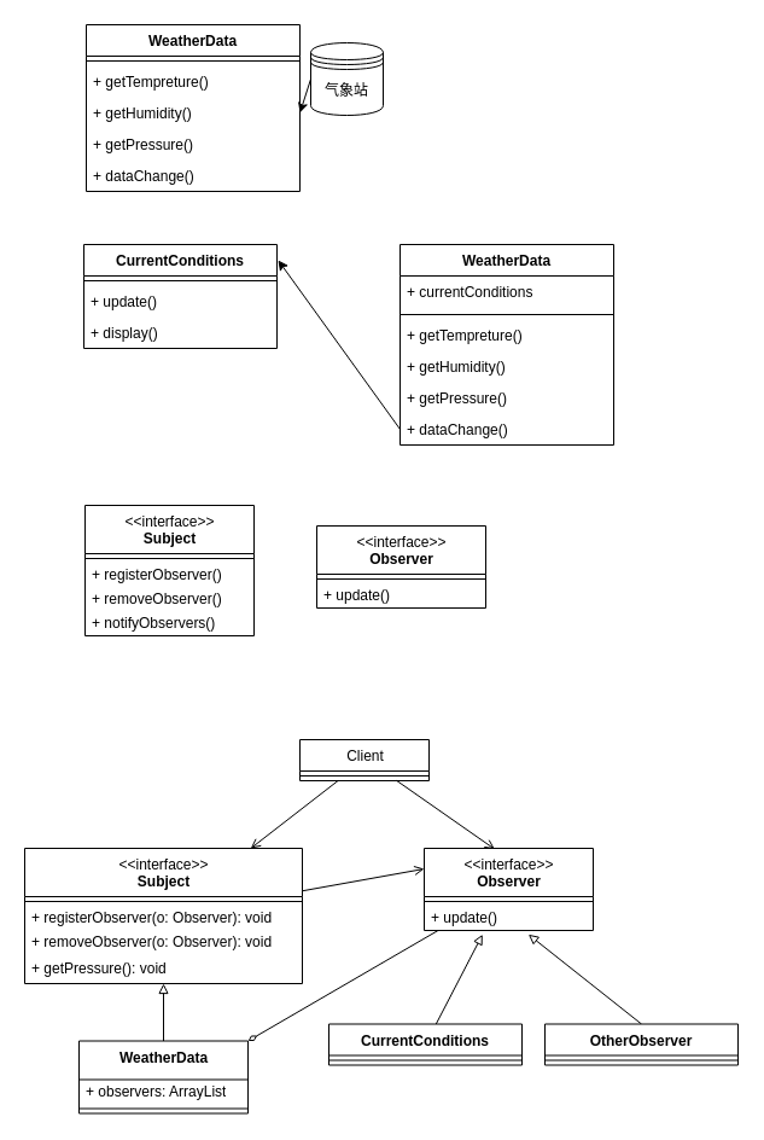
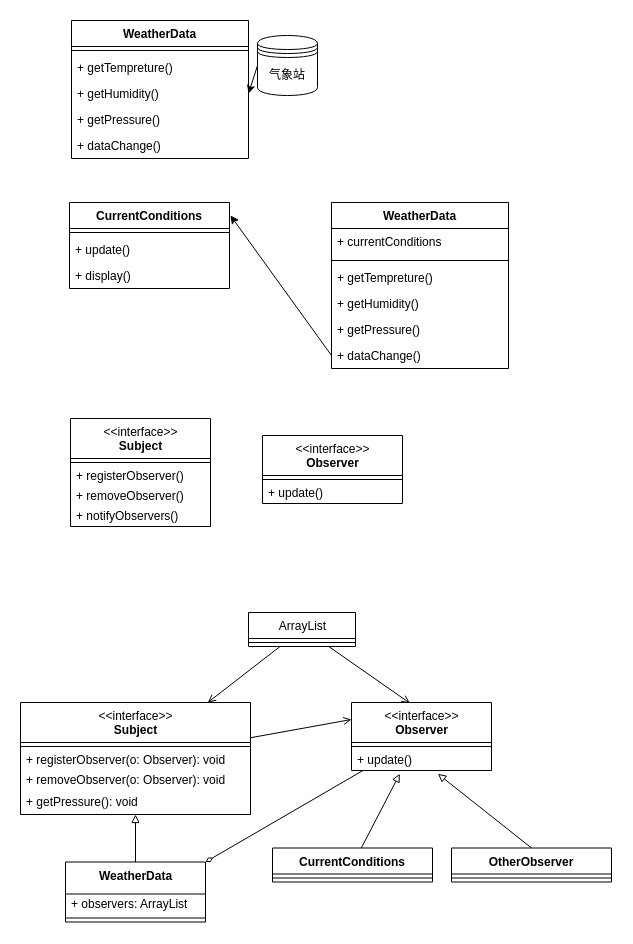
  <mxCell id="0" />
  <mxCell id="1" parent="0" />
  <mxCell id="2" style="edgeStyle=none;html=1;exitX=0;exitY=0.5;exitDx=0;exitDy=0;entryX=1;entryY=0.5;entryDx=0;entryDy=0;" parent="1" source="3" target="18" edge="1"><mxGeometry relative="1" as="geometry"><mxPoint x="245" y="84" as="targetPoint" /></mxGeometry></mxCell>
  <mxCell id="3" value="气象站" style="shape=datastore;whiteSpace=wrap;html=1;" parent="1" vertex="1"><mxGeometry x="257" y="35" width="60" height="60" as="geometry" /></mxCell>
  <mxCell id="4" value="WeatherData" style="swimlane;fontStyle=1;align=center;verticalAlign=top;childLayout=stackLayout;horizontal=1;startSize=26;horizontalStack=0;resizeParent=1;resizeParentMax=0;resizeLast=0;collapsible=1;marginBottom=0;" parent="1" vertex="1"><mxGeometry x="331" y="202" width="177" height="166" as="geometry" /></mxCell>
  <mxCell id="5" value="+ currentConditions" style="text;strokeColor=none;fillColor=none;align=left;verticalAlign=top;spacingLeft=4;spacingRight=4;overflow=hidden;rotatable=0;points=[[0,0.5],[1,0.5]];portConstraint=eastwest;" parent="4" vertex="1"><mxGeometry y="26" width="177" height="28" as="geometry" /></mxCell>
  <mxCell id="6" value="" style="line;strokeWidth=1;fillColor=none;align=left;verticalAlign=middle;spacingTop=-1;spacingLeft=3;spacingRight=3;rotatable=0;labelPosition=right;points=[];portConstraint=eastwest;strokeColor=inherit;" parent="4" vertex="1"><mxGeometry y="54" width="177" height="8" as="geometry" /></mxCell>
  <mxCell id="7" value="+ getTempreture()" style="text;strokeColor=none;fillColor=none;align=left;verticalAlign=top;spacingLeft=4;spacingRight=4;overflow=hidden;rotatable=0;points=[[0,0.5],[1,0.5]];portConstraint=eastwest;" parent="4" vertex="1"><mxGeometry y="62" width="177" height="26" as="geometry" /></mxCell>
  <mxCell id="8" value="+ getHumidity()" style="text;strokeColor=none;fillColor=none;align=left;verticalAlign=top;spacingLeft=4;spacingRight=4;overflow=hidden;rotatable=0;points=[[0,0.5],[1,0.5]];portConstraint=eastwest;" parent="4" vertex="1"><mxGeometry y="88" width="177" height="26" as="geometry" /></mxCell>
  <mxCell id="9" value="+ getPressure()" style="text;strokeColor=none;fillColor=none;align=left;verticalAlign=top;spacingLeft=4;spacingRight=4;overflow=hidden;rotatable=0;points=[[0,0.5],[1,0.5]];portConstraint=eastwest;" parent="4" vertex="1"><mxGeometry y="114" width="177" height="26" as="geometry" /></mxCell>
  <mxCell id="10" value="+ dataChange()" style="text;strokeColor=none;fillColor=none;align=left;verticalAlign=top;spacingLeft=4;spacingRight=4;overflow=hidden;rotatable=0;points=[[0,0.5],[1,0.5]];portConstraint=eastwest;" parent="4" vertex="1"><mxGeometry y="140" width="177" height="26" as="geometry" /></mxCell>
  <mxCell id="11" value="CurrentConditions" style="swimlane;fontStyle=1;align=center;verticalAlign=top;childLayout=stackLayout;horizontal=1;startSize=26;horizontalStack=0;resizeParent=1;resizeParentMax=0;resizeLast=0;collapsible=1;marginBottom=0;" parent="1" vertex="1"><mxGeometry x="69" y="202" width="160" height="86" as="geometry" /></mxCell>
  <mxCell id="12" value="" style="line;strokeWidth=1;fillColor=none;align=left;verticalAlign=middle;spacingTop=-1;spacingLeft=3;spacingRight=3;rotatable=0;labelPosition=right;points=[];portConstraint=eastwest;strokeColor=inherit;" parent="11" vertex="1"><mxGeometry y="26" width="160" height="8" as="geometry" /></mxCell>
  <mxCell id="13" value="+ update()" style="text;strokeColor=none;fillColor=none;align=left;verticalAlign=top;spacingLeft=4;spacingRight=4;overflow=hidden;rotatable=0;points=[[0,0.5],[1,0.5]];portConstraint=eastwest;" parent="11" vertex="1"><mxGeometry y="34" width="160" height="26" as="geometry" /></mxCell>
  <mxCell id="14" value="+ display()" style="text;strokeColor=none;fillColor=none;align=left;verticalAlign=top;spacingLeft=4;spacingRight=4;overflow=hidden;rotatable=0;points=[[0,0.5],[1,0.5]];portConstraint=eastwest;" parent="11" vertex="1"><mxGeometry y="60" width="160" height="26" as="geometry" /></mxCell>
  <mxCell id="15" value="WeatherData" style="swimlane;fontStyle=1;align=center;verticalAlign=top;childLayout=stackLayout;horizontal=1;startSize=26;horizontalStack=0;resizeParent=1;resizeParentMax=0;resizeLast=0;collapsible=1;marginBottom=0;" parent="1" vertex="1"><mxGeometry x="71" y="20" width="177" height="138" as="geometry" /></mxCell>
  <mxCell id="16" value="" style="line;strokeWidth=1;fillColor=none;align=left;verticalAlign=middle;spacingTop=-1;spacingLeft=3;spacingRight=3;rotatable=0;labelPosition=right;points=[];portConstraint=eastwest;strokeColor=inherit;" parent="15" vertex="1"><mxGeometry y="26" width="177" height="8" as="geometry" /></mxCell>
  <mxCell id="17" value="+ getTempreture()" style="text;strokeColor=none;fillColor=none;align=left;verticalAlign=top;spacingLeft=4;spacingRight=4;overflow=hidden;rotatable=0;points=[[0,0.5],[1,0.5]];portConstraint=eastwest;" parent="15" vertex="1"><mxGeometry y="34" width="177" height="26" as="geometry" /></mxCell>
  <mxCell id="18" value="+ getHumidity()" style="text;strokeColor=none;fillColor=none;align=left;verticalAlign=top;spacingLeft=4;spacingRight=4;overflow=hidden;rotatable=0;points=[[0,0.5],[1,0.5]];portConstraint=eastwest;" parent="15" vertex="1"><mxGeometry y="60" width="177" height="26" as="geometry" /></mxCell>
  <mxCell id="19" value="+ getPressure()" style="text;strokeColor=none;fillColor=none;align=left;verticalAlign=top;spacingLeft=4;spacingRight=4;overflow=hidden;rotatable=0;points=[[0,0.5],[1,0.5]];portConstraint=eastwest;" parent="15" vertex="1"><mxGeometry y="86" width="177" height="26" as="geometry" /></mxCell>
  <mxCell id="20" value="+ dataChange()" style="text;strokeColor=none;fillColor=none;align=left;verticalAlign=top;spacingLeft=4;spacingRight=4;overflow=hidden;rotatable=0;points=[[0,0.5],[1,0.5]];portConstraint=eastwest;" parent="15" vertex="1"><mxGeometry y="112" width="177" height="26" as="geometry" /></mxCell>
  <mxCell id="21" style="edgeStyle=none;html=1;exitX=0;exitY=0.5;exitDx=0;exitDy=0;entryX=1.006;entryY=0.151;entryDx=0;entryDy=0;entryPerimeter=0;" parent="1" source="10" target="11" edge="1"><mxGeometry relative="1" as="geometry" /></mxCell>
  <mxCell id="22" value="&amp;lt;&amp;lt;interface&amp;gt;&amp;gt;&lt;br&gt;&lt;b&gt;Subject&lt;/b&gt;" style="swimlane;fontStyle=0;align=center;verticalAlign=top;childLayout=stackLayout;horizontal=1;startSize=40;horizontalStack=0;resizeParent=1;resizeParentMax=0;resizeLast=0;collapsible=0;marginBottom=0;html=1;" vertex="1" parent="1"><mxGeometry x="70" y="418" width="140" height="108" as="geometry" /></mxCell>
  <mxCell id="23" value="" style="line;strokeWidth=1;fillColor=none;align=left;verticalAlign=middle;spacingTop=-1;spacingLeft=3;spacingRight=3;rotatable=0;labelPosition=right;points=[];portConstraint=eastwest;" vertex="1" parent="22"><mxGeometry y="40" width="140" height="8" as="geometry" /></mxCell>
  <mxCell id="24" value="+ registerObserver()" style="text;html=1;strokeColor=none;fillColor=none;align=left;verticalAlign=middle;spacingLeft=4;spacingRight=4;overflow=hidden;rotatable=0;points=[[0,0.5],[1,0.5]];portConstraint=eastwest;" vertex="1" parent="22"><mxGeometry y="48" width="140" height="20" as="geometry" /></mxCell>
  <mxCell id="25" value="+ removeObserver()" style="text;html=1;strokeColor=none;fillColor=none;align=left;verticalAlign=middle;spacingLeft=4;spacingRight=4;overflow=hidden;rotatable=0;points=[[0,0.5],[1,0.5]];portConstraint=eastwest;" vertex="1" parent="22"><mxGeometry y="68" width="140" height="20" as="geometry" /></mxCell>
  <mxCell id="26" value="+ notifyObservers()" style="text;html=1;strokeColor=none;fillColor=none;align=left;verticalAlign=middle;spacingLeft=4;spacingRight=4;overflow=hidden;rotatable=0;points=[[0,0.5],[1,0.5]];portConstraint=eastwest;" vertex="1" parent="22"><mxGeometry y="88" width="140" height="20" as="geometry" /></mxCell>
  <mxCell id="27" value="&amp;lt;&amp;lt;interface&amp;gt;&amp;gt;&lt;br&gt;&lt;b&gt;Observer&lt;/b&gt;" style="swimlane;fontStyle=0;align=center;verticalAlign=top;childLayout=stackLayout;horizontal=1;startSize=40;horizontalStack=0;resizeParent=1;resizeParentMax=0;resizeLast=0;collapsible=0;marginBottom=0;html=1;" vertex="1" parent="1"><mxGeometry x="262" y="435" width="140" height="68" as="geometry" /></mxCell>
  <mxCell id="28" value="" style="line;strokeWidth=1;fillColor=none;align=left;verticalAlign=middle;spacingTop=-1;spacingLeft=3;spacingRight=3;rotatable=0;labelPosition=right;points=[];portConstraint=eastwest;" vertex="1" parent="27"><mxGeometry y="40" width="140" height="8" as="geometry" /></mxCell>
  <mxCell id="29" value="+ update()" style="text;html=1;strokeColor=none;fillColor=none;align=left;verticalAlign=middle;spacingLeft=4;spacingRight=4;overflow=hidden;rotatable=0;points=[[0,0.5],[1,0.5]];portConstraint=eastwest;" vertex="1" parent="27"><mxGeometry y="48" width="140" height="20" as="geometry" /></mxCell>
  <mxCell id="30" style="edgeStyle=none;html=1;entryX=0;entryY=0.25;entryDx=0;entryDy=0;endArrow=open;endFill=0;" edge="1" parent="1" source="31" target="41"><mxGeometry relative="1" as="geometry" /></mxCell>
  <mxCell id="31" value="&amp;lt;&amp;lt;interface&amp;gt;&amp;gt;&lt;br&gt;&lt;b&gt;Subject&lt;/b&gt;" style="swimlane;fontStyle=0;align=center;verticalAlign=top;childLayout=stackLayout;horizontal=1;startSize=40;horizontalStack=0;resizeParent=1;resizeParentMax=0;resizeLast=0;collapsible=0;marginBottom=0;html=1;" vertex="1" parent="1"><mxGeometry x="20" y="702" width="230" height="112" as="geometry" /></mxCell>
  <mxCell id="32" value="" style="line;strokeWidth=1;fillColor=none;align=left;verticalAlign=middle;spacingTop=-1;spacingLeft=3;spacingRight=3;rotatable=0;labelPosition=right;points=[];portConstraint=eastwest;" vertex="1" parent="31"><mxGeometry y="40" width="230" height="8" as="geometry" /></mxCell>
  <mxCell id="33" value="+ registerObserver(o: Observer): void" style="text;html=1;strokeColor=none;fillColor=none;align=left;verticalAlign=middle;spacingLeft=4;spacingRight=4;overflow=hidden;rotatable=0;points=[[0,0.5],[1,0.5]];portConstraint=eastwest;" vertex="1" parent="31"><mxGeometry y="48" width="230" height="20" as="geometry" /></mxCell>
  <mxCell id="34" value="+ removeObserver(o: Observer): void" style="text;html=1;strokeColor=none;fillColor=none;align=left;verticalAlign=middle;spacingLeft=4;spacingRight=4;overflow=hidden;rotatable=0;points=[[0,0.5],[1,0.5]];portConstraint=eastwest;" vertex="1" parent="31"><mxGeometry y="68" width="230" height="20" as="geometry" /></mxCell>
  <mxCell id="35" value="+ getPressure(): void" style="text;html=1;strokeColor=none;fillColor=none;align=left;verticalAlign=middle;spacingLeft=4;spacingRight=4;overflow=hidden;rotatable=0;points=[[0,0.5],[1,0.5]];portConstraint=eastwest;" vertex="1" parent="31"><mxGeometry y="88" width="230" height="24" as="geometry" /></mxCell>
  <mxCell id="36" value="" style="edgeStyle=none;html=1;endArrow=block;endFill=0;" edge="1" parent="1" source="37" target="35"><mxGeometry relative="1" as="geometry" /></mxCell>
  <mxCell id="37" value="&lt;b&gt;WeatherData&lt;/b&gt;" style="swimlane;fontStyle=0;align=center;verticalAlign=top;childLayout=stackLayout;horizontal=1;startSize=32;horizontalStack=0;resizeParent=1;resizeParentMax=0;resizeLast=0;collapsible=0;marginBottom=0;html=1;" vertex="1" parent="1"><mxGeometry x="65" y="861.5" width="140" height="60" as="geometry" /></mxCell>
  <mxCell id="38" value="+ observers: ArrayList" style="text;html=1;strokeColor=none;fillColor=none;align=left;verticalAlign=middle;spacingLeft=4;spacingRight=4;overflow=hidden;rotatable=0;points=[[0,0.5],[1,0.5]];portConstraint=eastwest;" vertex="1" parent="37"><mxGeometry y="32" width="140" height="20" as="geometry" /></mxCell>
  <mxCell id="39" value="" style="line;strokeWidth=1;fillColor=none;align=left;verticalAlign=middle;spacingTop=-1;spacingLeft=3;spacingRight=3;rotatable=0;labelPosition=right;points=[];portConstraint=eastwest;" vertex="1" parent="37"><mxGeometry y="52" width="140" height="8" as="geometry" /></mxCell>
  <mxCell id="40" style="edgeStyle=none;html=1;endArrow=diamondThin;endFill=0;entryX=1;entryY=0;entryDx=0;entryDy=0;" edge="1" parent="1" source="41" target="37"><mxGeometry relative="1" as="geometry"><mxPoint x="209" y="860" as="targetPoint" /></mxGeometry></mxCell>
  <mxCell id="41" value="&amp;lt;&amp;lt;interface&amp;gt;&amp;gt;&lt;br&gt;&lt;b&gt;Observer&lt;/b&gt;" style="swimlane;fontStyle=0;align=center;verticalAlign=top;childLayout=stackLayout;horizontal=1;startSize=40;horizontalStack=0;resizeParent=1;resizeParentMax=0;resizeLast=0;collapsible=0;marginBottom=0;html=1;" vertex="1" parent="1"><mxGeometry x="351" y="702" width="140" height="68" as="geometry" /></mxCell>
  <mxCell id="42" value="" style="line;strokeWidth=1;fillColor=none;align=left;verticalAlign=middle;spacingTop=-1;spacingLeft=3;spacingRight=3;rotatable=0;labelPosition=right;points=[];portConstraint=eastwest;" vertex="1" parent="41"><mxGeometry y="40" width="140" height="8" as="geometry" /></mxCell>
  <mxCell id="43" value="+ update()" style="text;html=1;strokeColor=none;fillColor=none;align=left;verticalAlign=middle;spacingLeft=4;spacingRight=4;overflow=hidden;rotatable=0;points=[[0,0.5],[1,0.5]];portConstraint=eastwest;" vertex="1" parent="41"><mxGeometry y="48" width="140" height="20" as="geometry" /></mxCell>
  <mxCell id="44" style="edgeStyle=none;html=1;entryX=0.345;entryY=1.167;entryDx=0;entryDy=0;entryPerimeter=0;endArrow=block;endFill=0;" edge="1" parent="1" source="45" target="43"><mxGeometry relative="1" as="geometry" /></mxCell>
  <mxCell id="45" value="CurrentConditions" style="swimlane;fontStyle=1;align=center;verticalAlign=top;childLayout=stackLayout;horizontal=1;startSize=26;horizontalStack=0;resizeParent=1;resizeParentMax=0;resizeLast=0;collapsible=1;marginBottom=0;" vertex="1" parent="1"><mxGeometry x="272" y="847.5" width="160" height="34" as="geometry" /></mxCell>
  <mxCell id="46" value="" style="line;strokeWidth=1;fillColor=none;align=left;verticalAlign=middle;spacingTop=-1;spacingLeft=3;spacingRight=3;rotatable=0;labelPosition=right;points=[];portConstraint=eastwest;strokeColor=inherit;" vertex="1" parent="45"><mxGeometry y="26" width="160" height="8" as="geometry" /></mxCell>
  <mxCell id="47" style="edgeStyle=none;html=1;exitX=0.5;exitY=0;exitDx=0;exitDy=0;entryX=0.617;entryY=1.167;entryDx=0;entryDy=0;entryPerimeter=0;endArrow=block;endFill=0;" edge="1" parent="1" source="48" target="43"><mxGeometry relative="1" as="geometry" /></mxCell>
  <mxCell id="48" value="OtherObserver" style="swimlane;fontStyle=1;align=center;verticalAlign=top;childLayout=stackLayout;horizontal=1;startSize=26;horizontalStack=0;resizeParent=1;resizeParentMax=0;resizeLast=0;collapsible=1;marginBottom=0;" vertex="1" parent="1"><mxGeometry x="451" y="847.5" width="160" height="34" as="geometry" /></mxCell>
  <mxCell id="49" value="" style="line;strokeWidth=1;fillColor=none;align=left;verticalAlign=middle;spacingTop=-1;spacingLeft=3;spacingRight=3;rotatable=0;labelPosition=right;points=[];portConstraint=eastwest;strokeColor=inherit;" vertex="1" parent="48"><mxGeometry y="26" width="160" height="8" as="geometry" /></mxCell>
  <mxCell id="50" style="edgeStyle=none;html=1;strokeWidth=1;endArrow=open;endFill=0;" edge="1" parent="1" source="52" target="31"><mxGeometry relative="1" as="geometry" /></mxCell>
  <mxCell id="51" style="edgeStyle=none;html=1;exitX=0.75;exitY=1;exitDx=0;exitDy=0;entryX=0.417;entryY=0.01;entryDx=0;entryDy=0;entryPerimeter=0;strokeWidth=1;endArrow=open;endFill=0;" edge="1" parent="1" source="52" target="41"><mxGeometry relative="1" as="geometry" /></mxCell>
- <mxCell id="52" value="Client" style="swimlane;fontStyle=0;align=center;verticalAlign=top;childLayout=stackLayout;horizontal=1;startSize=26;horizontalStack=0;resizeParent=1;resizeParentMax=0;resizeLast=0;collapsible=0;marginBottom=0;html=1;" vertex="1" parent="1"><mxGeometry x="248" y="612" width="107" height="34" as="geometry" /></mxCell>
+ <mxCell id="52" value="ArrayList" style="swimlane;fontStyle=0;align=center;verticalAlign=top;childLayout=stackLayout;horizontal=1;startSize=26;horizontalStack=0;resizeParent=1;resizeParentMax=0;resizeLast=0;collapsible=0;marginBottom=0;html=1;" vertex="1" parent="1"><mxGeometry x="248" y="612" width="107" height="34" as="geometry" /></mxCell>
  <mxCell id="53" value="" style="line;strokeWidth=1;fillColor=none;align=left;verticalAlign=middle;spacingTop=-1;spacingLeft=3;spacingRight=3;rotatable=0;labelPosition=right;points=[];portConstraint=eastwest;" vertex="1" parent="52"><mxGeometry y="26" width="107" height="8" as="geometry" /></mxCell>
